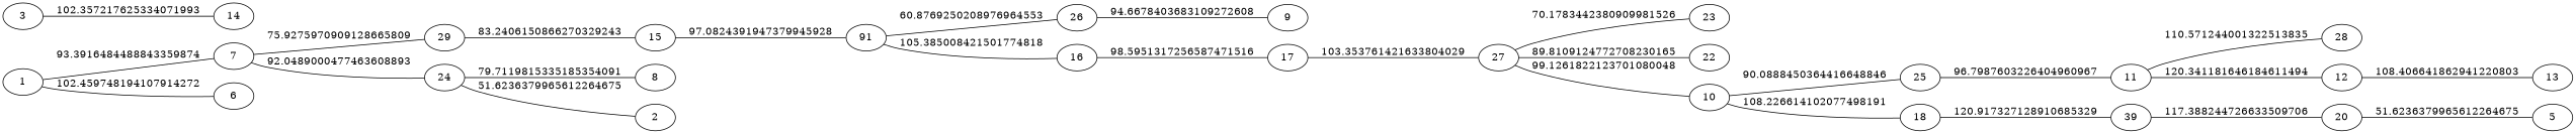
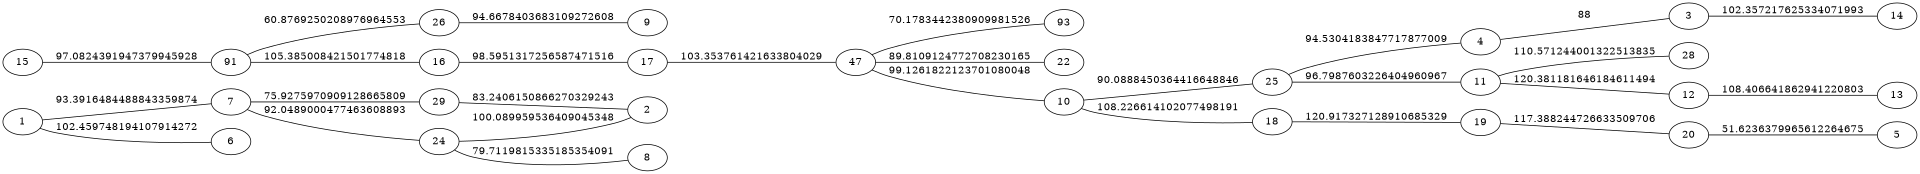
  graph {
    rankdir=LR
    1
    7
    6
    29
    24
    15
    8
    2
    n9 [label=91]
    26
    16
    9
    17
-   27
-   23
+   27 [label=47]
+   23 [label=93]
    22
    10
    25
    18
+   4
    11
-   19 [label=39]
+   19
    3
    28
    12
    14
    13
    20
    5
    1 -- 7 [label=93.3916484488843359874]
    1 -- 6 [label=102.459748194107914272]
    7 -- 29 [label=75.9275970909128665809]
    7 -- 24 [label=92.0489000477463608893]
-   29 -- 15 [label=83.2406150866270329243]
+   29 -- 2 [label=83.2406150866270329243]
    24 -- 8 [label=79.7119815335185354091]
-   24 -- 2 [label=51.6236379965612264675]
+   24 -- 2 [label=100.089959536409045348]
    15 -- n9 [label=97.0824391947379945928]
    n9 -- 26 [label=60.8769250208976964553]
    n9 -- 16 [label=105.385008421501774818]
    26 -- 9 [label=94.6678403683109272608]
    16 -- 17 [label=98.5951317256587471516]
    17 -- 27 [label=103.353761421633804029]
    27 -- 23 [label=70.1783442380909981526]
    27 -- 22 [label=89.8109124772708230165]
    27 -- 10 [label=99.1261822123701080048]
    10 -- 25 [label=90.0888450364416648846]
    10 -- 18 [label=108.226614102077498191]
+   25 -- 4 [label=94.5304183847717877009]
    25 -- 11 [label=96.7987603226404960967]
    18 -- 19 [label=120.917327128910685329]
+   4 -- 3 [label=88]
    11 -- 28 [label=110.571244001322513835]
-   11 -- 12 [label=120.341181646184611494]
+   11 -- 12 [label=120.381181646184611494]
    19 -- 20 [label=117.388244726633509706]
    3 -- 14 [label=102.357217625334071993]
    12 -- 13 [label=108.406641862941220803]
    20 -- 5 [label=51.6236379965612264675]
  }
